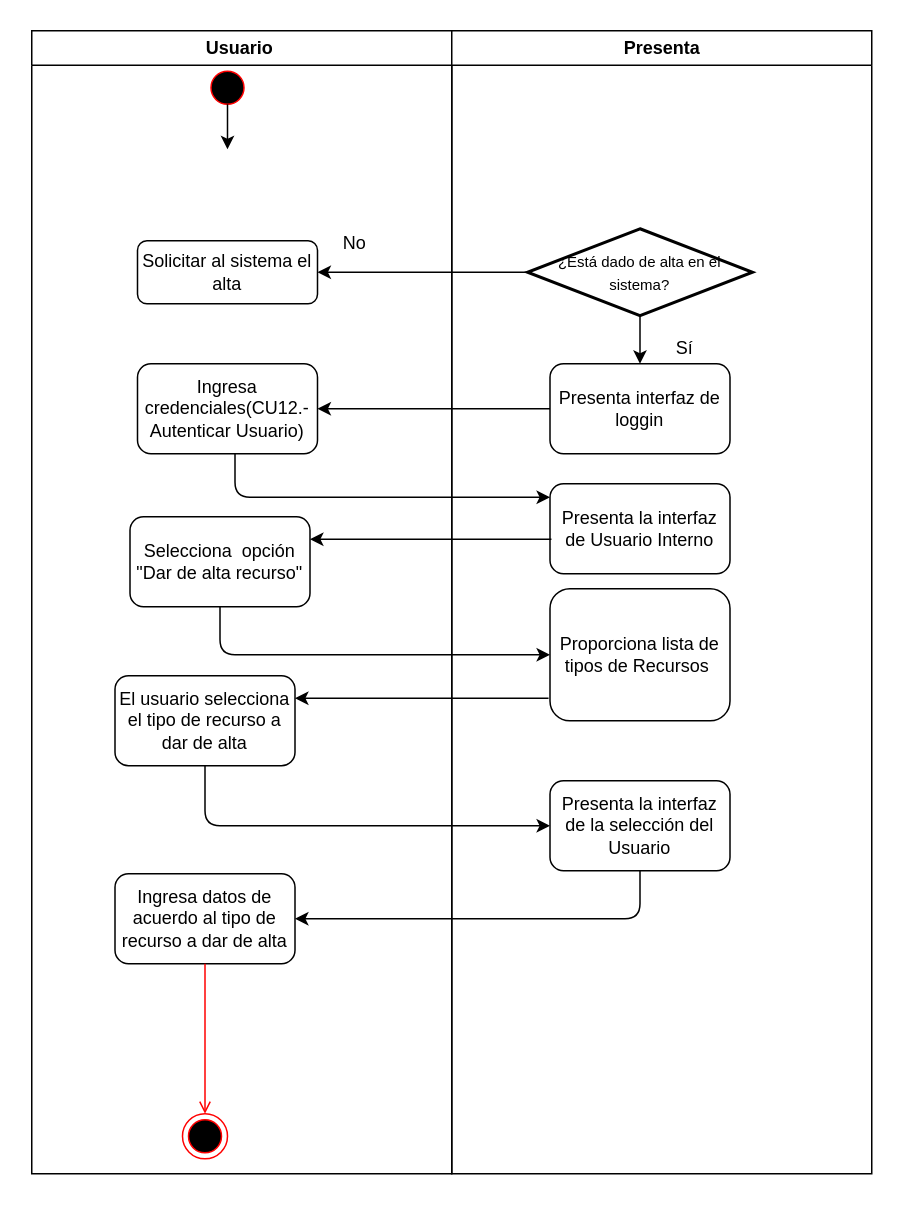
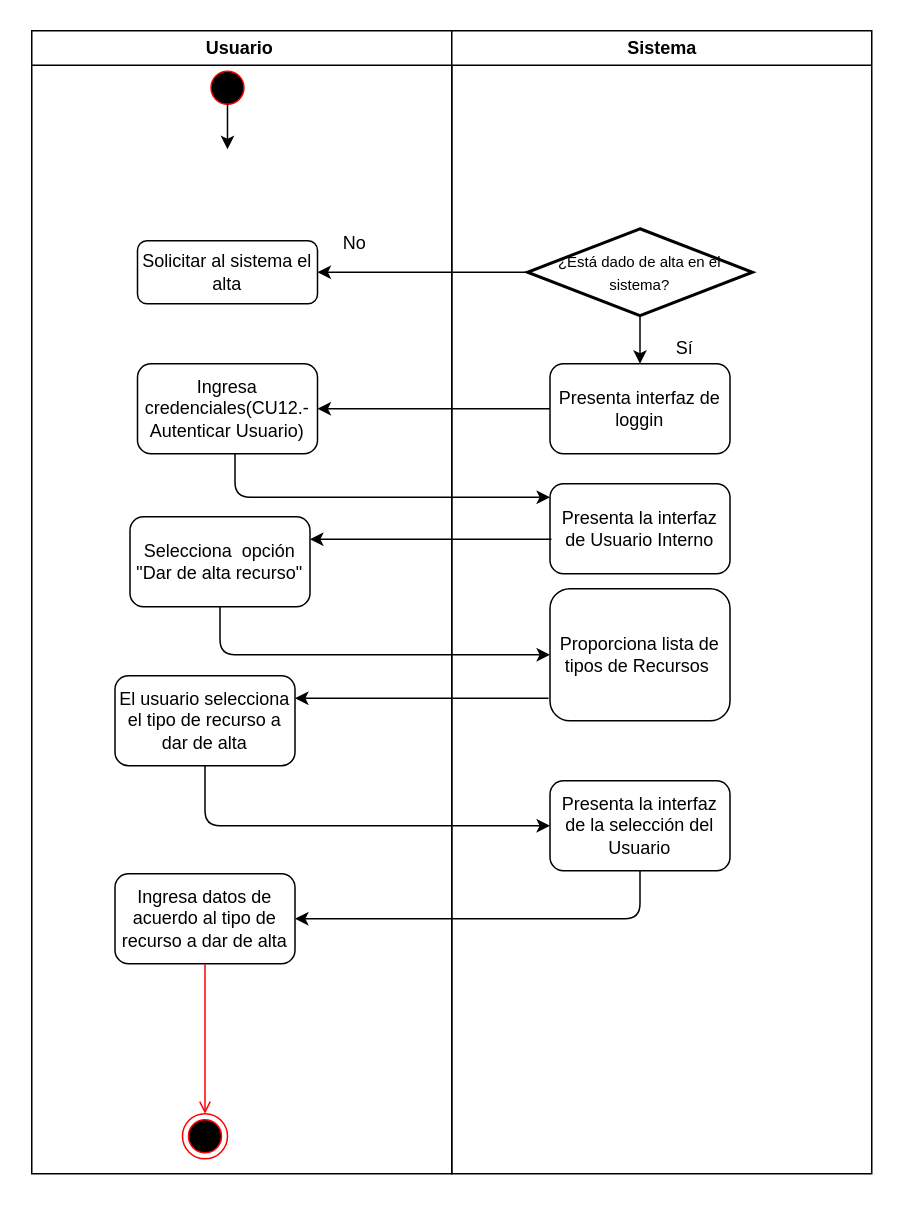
  <mxCell id="0" />
  <mxCell id="1" parent="0" />
  <mxCell id="2" value="Usuario " style="swimlane;whiteSpace=wrap" parent="1" vertex="1"><mxGeometry x="20.5" y="20" width="280" height="762" as="geometry"><mxRectangle x="164.5" y="128" width="120" height="23" as="alternateBounds" /></mxGeometry></mxCell>
  <mxCell id="3" value="" style="ellipse;shape=startState;fillColor=#000000;strokeColor=#ff0000;" parent="2" vertex="1"><mxGeometry x="115.5" y="23" width="30" height="30" as="geometry" /></mxCell>
  <mxCell id="4" value="Ingresa credenciales(CU12.- Autenticar Usuario)" style="rounded=1;whiteSpace=wrap;html=1;" parent="2" vertex="1"><mxGeometry x="70.5" y="222" width="120" height="60" as="geometry" /></mxCell>
  <mxCell id="5" value="Selecciona&amp;nbsp; opción &quot;Dar de alta recurso&quot;" style="rounded=1;whiteSpace=wrap;html=1;" parent="2" vertex="1"><mxGeometry x="65.5" y="324" width="120" height="60" as="geometry" /></mxCell>
  <mxCell id="6" value="" style="endArrow=classic;html=1;entryX=0.5;entryY=0;entryDx=0;entryDy=0;" edge="1" parent="2"><mxGeometry width="50" height="50" relative="1" as="geometry"><mxPoint x="130.5" y="49" as="sourcePoint" /><mxPoint x="130.5" y="79" as="targetPoint" /></mxGeometry></mxCell>
  <mxCell id="7" value="Solicitar al sistema el alta" style="rounded=1;whiteSpace=wrap;html=1;" vertex="1" parent="2"><mxGeometry x="70.5" y="140" width="120" height="42" as="geometry" /></mxCell>
  <mxCell id="8" value="No" style="text;html=1;strokeColor=none;fillColor=none;align=center;verticalAlign=middle;whiteSpace=wrap;rounded=0;" vertex="1" parent="2"><mxGeometry x="195.5" y="132" width="40" height="20" as="geometry" /></mxCell>
  <mxCell id="9" value="El usuario selecciona el tipo de recurso a dar de alta" style="rounded=1;whiteSpace=wrap;html=1;" parent="2" vertex="1"><mxGeometry x="55.5" y="430" width="120" height="60" as="geometry" /></mxCell>
  <mxCell id="10" value="Ingresa datos de acuerdo al tipo de recurso a dar de alta" style="rounded=1;whiteSpace=wrap;html=1;" vertex="1" parent="2"><mxGeometry x="55.5" y="562" width="120" height="60" as="geometry" /></mxCell>
  <mxCell id="11" value="" style="ellipse;shape=endState;fillColor=#000000;strokeColor=#ff0000" parent="2" vertex="1"><mxGeometry x="100.5" y="722" width="30" height="30" as="geometry" /></mxCell>
  <mxCell id="12" value="" style="endArrow=open;strokeColor=#FF0000;endFill=1;rounded=0;exitX=0.5;exitY=1;exitDx=0;exitDy=0;" parent="2" target="11" edge="1" source="10"><mxGeometry relative="1" as="geometry"><mxPoint x="705" y="455" as="sourcePoint" /></mxGeometry></mxCell>
- <mxCell id="13" value="Presenta" style="swimlane;whiteSpace=wrap" parent="1" vertex="1"><mxGeometry x="300.5" y="20" width="280" height="762" as="geometry" /></mxCell>
+ <mxCell id="13" value="Sistema" style="swimlane;whiteSpace=wrap" parent="1" vertex="1"><mxGeometry x="300.5" y="20" width="280" height="762" as="geometry" /></mxCell>
  <mxCell id="14" value="Presenta interfaz de loggin" style="rounded=1;whiteSpace=wrap;html=1;" parent="13" vertex="1"><mxGeometry x="65.5" y="222" width="120" height="60" as="geometry" /></mxCell>
  <mxCell id="15" value="Presenta la interfaz de Usuario Interno" style="rounded=1;whiteSpace=wrap;html=1;" parent="13" vertex="1"><mxGeometry x="65.5" y="302" width="120" height="60" as="geometry" /></mxCell>
  <mxCell id="16" value="Proporciona lista de tipos de Recursos&amp;nbsp;" style="rounded=1;whiteSpace=wrap;html=1;" parent="13" vertex="1"><mxGeometry x="65.5" y="372" width="120" height="88" as="geometry" /></mxCell>
  <mxCell id="17" value="&lt;font style=&quot;font-size: 10px&quot;&gt;¿Está dado de alta en el sistema?&lt;/font&gt;" style="strokeWidth=2;html=1;shape=mxgraph.flowchart.decision;whiteSpace=wrap;" vertex="1" parent="13"><mxGeometry x="50.5" y="132" width="150" height="58" as="geometry" /></mxCell>
  <mxCell id="18" value="" style="endArrow=classic;html=1;exitX=0.5;exitY=1;exitDx=0;exitDy=0;exitPerimeter=0;" edge="1" parent="13" source="17" target="14"><mxGeometry width="50" height="50" relative="1" as="geometry"><mxPoint x="65.5" y="182" as="sourcePoint" /><mxPoint x="115.5" y="132" as="targetPoint" /></mxGeometry></mxCell>
  <mxCell id="19" value="Sí" style="text;html=1;strokeColor=none;fillColor=none;align=center;verticalAlign=middle;whiteSpace=wrap;rounded=0;" vertex="1" parent="13"><mxGeometry x="135.5" y="202" width="40" height="20" as="geometry" /></mxCell>
  <mxCell id="20" value="Presenta la interfaz de la selección del Usuario" style="rounded=1;whiteSpace=wrap;html=1;" vertex="1" parent="13"><mxGeometry x="65.5" y="500" width="120" height="60" as="geometry" /></mxCell>
  <mxCell id="21" value="" style="endArrow=classic;html=1;entryX=0;entryY=0.15;entryDx=0;entryDy=0;entryPerimeter=0;" parent="1" target="15" edge="1"><mxGeometry width="50" height="50" relative="1" as="geometry"><mxPoint x="156" y="302" as="sourcePoint" /><mxPoint x="356" y="345" as="targetPoint" /><Array as="points"><mxPoint x="156" y="331" /></Array></mxGeometry></mxCell>
  <mxCell id="22" value="" style="endArrow=classic;html=1;entryX=1;entryY=0.25;entryDx=0;entryDy=0;exitX=0.008;exitY=0.617;exitDx=0;exitDy=0;exitPerimeter=0;" parent="1" source="15" target="5" edge="1"><mxGeometry width="50" height="50" relative="1" as="geometry"><mxPoint x="376" y="292" as="sourcePoint" /><mxPoint x="516" y="302" as="targetPoint" /></mxGeometry></mxCell>
  <mxCell id="23" value="" style="endArrow=classic;html=1;exitX=0.5;exitY=1;exitDx=0;exitDy=0;" parent="1" source="5" target="16" edge="1"><mxGeometry width="50" height="50" relative="1" as="geometry"><mxPoint x="-64" y="432" as="sourcePoint" /><mxPoint x="516" y="302" as="targetPoint" /><Array as="points"><mxPoint x="146" y="436" /></Array></mxGeometry></mxCell>
  <mxCell id="24" value="" style="endArrow=classic;html=1;exitX=-0.008;exitY=0.83;exitDx=0;exitDy=0;exitPerimeter=0;entryX=1;entryY=0.25;entryDx=0;entryDy=0;" parent="1" source="16" target="9" edge="1"><mxGeometry width="50" height="50" relative="1" as="geometry"><mxPoint x="466" y="352" as="sourcePoint" /><mxPoint x="196" y="462" as="targetPoint" /></mxGeometry></mxCell>
  <mxCell id="25" value="" style="endArrow=classic;html=1;exitX=0;exitY=0.5;exitDx=0;exitDy=0;exitPerimeter=0;entryX=1;entryY=0.5;entryDx=0;entryDy=0;" edge="1" parent="1" source="17" target="7"><mxGeometry width="50" height="50" relative="1" as="geometry"><mxPoint x="196" y="222" as="sourcePoint" /><mxPoint x="216" y="181" as="targetPoint" /></mxGeometry></mxCell>
  <mxCell id="26" value="" style="endArrow=classic;html=1;exitX=0;exitY=0.5;exitDx=0;exitDy=0;" edge="1" parent="1" source="14" target="4"><mxGeometry width="50" height="50" relative="1" as="geometry"><mxPoint x="226" y="312" as="sourcePoint" /><mxPoint x="276" y="262" as="targetPoint" /></mxGeometry></mxCell>
  <mxCell id="27" value="" style="endArrow=classic;html=1;" edge="1" parent="1" source="9" target="20"><mxGeometry width="50" height="50" relative="1" as="geometry"><mxPoint x="-84" y="550" as="sourcePoint" /><mxPoint x="246" y="542" as="targetPoint" /><Array as="points"><mxPoint x="136" y="550" /></Array></mxGeometry></mxCell>
  <mxCell id="28" value="" style="endArrow=classic;html=1;entryX=1;entryY=0.5;entryDx=0;entryDy=0;" edge="1" parent="1" source="20" target="10"><mxGeometry width="50" height="50" relative="1" as="geometry"><mxPoint x="656" y="612" as="sourcePoint" /><mxPoint x="346" y="552" as="targetPoint" /><Array as="points"><mxPoint x="426" y="612" /></Array></mxGeometry></mxCell>
